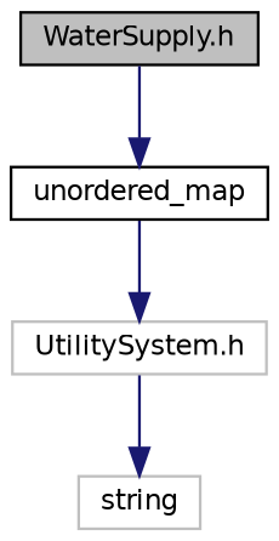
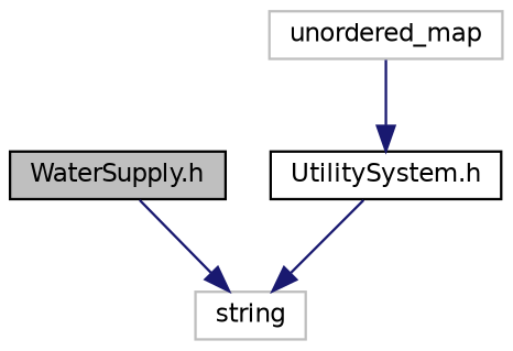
  digraph {
    node [color=black fillcolor=white fontname=Helvetica fontsize=10 shape=record style=filled]
    edge [color=midnightblue fontname=Helvetica fontsize=10 labelfontname=Helvetica labelfontsize=10 style=solid]
    n1 [fillcolor=grey75 fontcolor=black height=0.2 label="WaterSupply.h" width=0.4]
-   n2 [height=0.2 label=unordered_map width=0.4]
-   n3 [color=grey75 height=0.2 label="UtilitySystem.h" width=0.4]
+   n2 [color=grey75 height=0.2 label=unordered_map width=0.4]
+   n3 [height=0.2 label="UtilitySystem.h" width=0.4]
    n4 [color=grey75 height=0.2 label=string width=0.4]
-   n1 -> n2
+   n1 -> n4
    n2 -> n3
    n3 -> n4
  }
